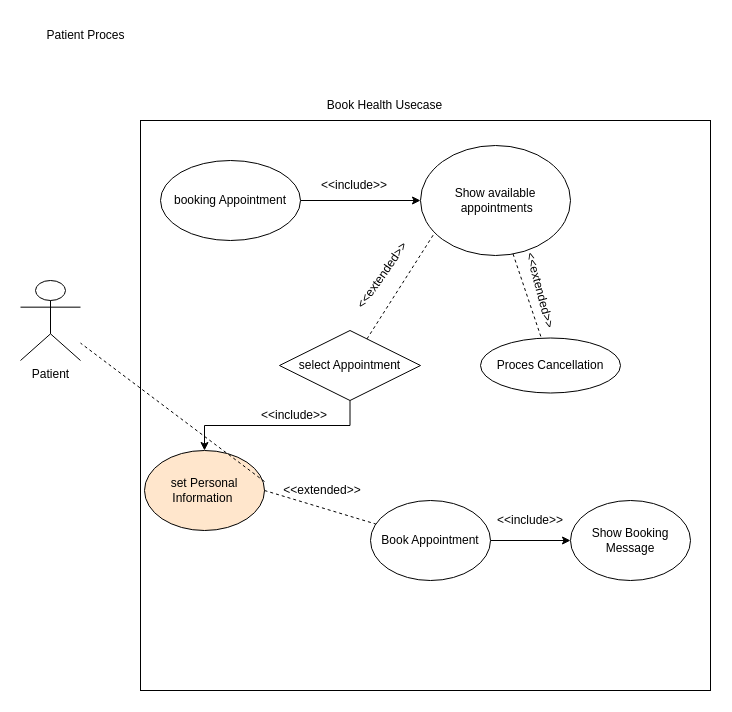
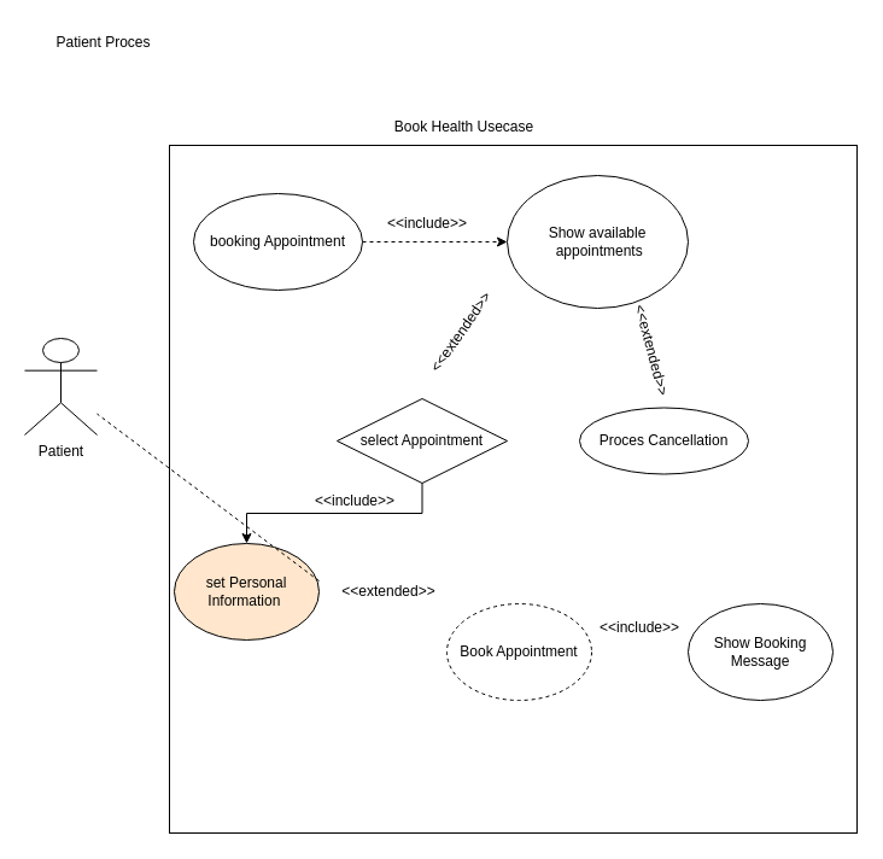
  <mxCell id="0" />
  <mxCell id="1" parent="0" />
  <mxCell id="2" value="" style="whiteSpace=wrap;html=1;aspect=fixed;" vertex="1" parent="1"><mxGeometry x="140" y="120" width="570" height="570" as="geometry" /></mxCell>
  <mxCell id="3" value="Book Health Usecase" style="text;html=1;align=center;verticalAlign=middle;resizable=0;points=[];autosize=1;strokeColor=none;fillColor=none;" vertex="1" parent="1"><mxGeometry x="304" y="90" width="160" height="30" as="geometry" /></mxCell>
  <mxCell id="4" value="Patient Proces" style="text;html=1;align=center;verticalAlign=middle;resizable=0;points=[];autosize=1;strokeColor=none;fillColor=none;" vertex="1" parent="1"><mxGeometry x="30" y="20" width="110" height="30" as="geometry" /></mxCell>
  <mxCell id="5" value="Patient" style="shape=umlActor;verticalLabelPosition=bottom;verticalAlign=top;html=1;outlineConnect=0;" vertex="1" parent="1"><mxGeometry x="20" y="280" width="60" height="80" as="geometry" /></mxCell>
- <mxCell id="6" style="edgeStyle=orthogonalEdgeStyle;rounded=0;orthogonalLoop=1;jettySize=auto;html=1;exitX=1;exitY=0.5;exitDx=0;exitDy=0;" edge="1" parent="1" source="7" target="8"><mxGeometry relative="1" as="geometry" /></mxCell>
+ <mxCell id="6" style="edgeStyle=orthogonalEdgeStyle;rounded=0;orthogonalLoop=1;jettySize=auto;html=1;exitX=1;exitY=0.5;exitDx=0;exitDy=0;dashed=1;" edge="1" parent="1" source="7" target="8"><mxGeometry relative="1" as="geometry" /></mxCell>
  <mxCell id="7" value="booking Appointment" style="ellipse;whiteSpace=wrap;html=1;" vertex="1" parent="1"><mxGeometry x="160" y="160" width="140" height="80" as="geometry" /></mxCell>
  <mxCell id="8" value="Show available&lt;br style=&quot;border-color: var(--border-color);&quot;&gt;&amp;nbsp;appointments" style="ellipse;whiteSpace=wrap;html=1;" vertex="1" parent="1"><mxGeometry x="420" y="145" width="150" height="110" as="geometry" /></mxCell>
  <mxCell id="9" value="&amp;lt;&amp;lt;include&amp;gt;&amp;gt;" style="text;html=1;strokeColor=none;fillColor=none;align=center;verticalAlign=middle;whiteSpace=wrap;rounded=0;" vertex="1" parent="1"><mxGeometry x="324" y="170" width="60" height="30" as="geometry" /></mxCell>
  <mxCell id="10" style="edgeStyle=orthogonalEdgeStyle;rounded=0;orthogonalLoop=1;jettySize=auto;html=1;exitX=0.5;exitY=1;exitDx=0;exitDy=0;entryX=0.5;entryY=0;entryDx=0;entryDy=0;" edge="1" parent="1" source="11" target="17"><mxGeometry relative="1" as="geometry" /></mxCell>
  <mxCell id="11" value="select Appointment" style="rhombus;whiteSpace=wrap;html=1;" vertex="1" parent="1"><mxGeometry x="279" y="330" width="141" height="70" as="geometry" /></mxCell>
- <mxCell id="12" value="" style="endArrow=none;dashed=1;html=1;rounded=0;entryX=0.087;entryY=0.809;entryDx=0;entryDy=0;entryPerimeter=0;" edge="1" parent="1" source="11" target="8"><mxGeometry width="50" height="50" relative="1" as="geometry"><mxPoint x="600" y="440" as="sourcePoint" /><mxPoint x="650" y="390" as="targetPoint" /></mxGeometry></mxCell>
  <mxCell id="13" value="&amp;lt;&amp;lt;extended&amp;gt;&amp;gt;" style="text;html=1;strokeColor=none;fillColor=none;align=center;verticalAlign=middle;whiteSpace=wrap;rounded=0;rotation=-55;" vertex="1" parent="1"><mxGeometry x="352" y="260" width="60" height="30" as="geometry" /></mxCell>
- <mxCell id="14" value="" style="endArrow=none;dashed=1;html=1;rounded=0;" edge="1" parent="1" source="8" target="15"><mxGeometry width="50" height="50" relative="1" as="geometry"><mxPoint x="600" y="440" as="sourcePoint" /><mxPoint x="660" y="390" as="targetPoint" /></mxGeometry></mxCell>
  <mxCell id="15" value="Proces Cancellation" style="ellipse;whiteSpace=wrap;html=1;" vertex="1" parent="1"><mxGeometry x="480" y="337.5" width="140" height="55" as="geometry" /></mxCell>
  <mxCell id="16" value="&amp;lt;&amp;lt;extended&amp;gt;&amp;gt;" style="text;html=1;strokeColor=none;fillColor=none;align=center;verticalAlign=middle;whiteSpace=wrap;rounded=0;rotation=75;" vertex="1" parent="1"><mxGeometry x="510" y="275" width="60" height="30" as="geometry" /></mxCell>
  <mxCell id="17" value="set Personal Information&amp;nbsp;" style="ellipse;whiteSpace=wrap;html=1;fillColor=#ffe6cc;" vertex="1" parent="1"><mxGeometry x="144" y="450" width="120" height="80" as="geometry" /></mxCell>
  <mxCell id="18" value="&amp;lt;&amp;lt;include&amp;gt;&amp;gt;" style="text;html=1;strokeColor=none;fillColor=none;align=center;verticalAlign=middle;whiteSpace=wrap;rounded=0;" vertex="1" parent="1"><mxGeometry x="264" y="400" width="60" height="30" as="geometry" /></mxCell>
- <mxCell id="19" value="" style="edgeStyle=orthogonalEdgeStyle;rounded=0;orthogonalLoop=1;jettySize=auto;html=1;" edge="1" parent="1" source="20" target="24"><mxGeometry relative="1" as="geometry" /></mxCell>
- <mxCell id="20" value="Book Appointment" style="ellipse;whiteSpace=wrap;html=1;" vertex="1" parent="1"><mxGeometry x="370" y="500" width="120" height="80" as="geometry" /></mxCell>
- <mxCell id="21" value="" style="endArrow=none;dashed=1;html=1;rounded=0;exitX=1;exitY=0.5;exitDx=0;exitDy=0;" edge="1" parent="1" source="17" target="20"><mxGeometry width="50" height="50" relative="1" as="geometry"><mxPoint x="600" y="440" as="sourcePoint" /><mxPoint x="650" y="390" as="targetPoint" /></mxGeometry></mxCell>
+ <mxCell id="20" value="Book Appointment" style="ellipse;whiteSpace=wrap;html=1;dashed=1;" vertex="1" parent="1"><mxGeometry x="370" y="500" width="120" height="80" as="geometry" /></mxCell>
  <mxCell id="22" value="" style="endArrow=none;dashed=1;html=1;rounded=0;exitX=1;exitY=0.388;exitDx=0;exitDy=0;exitPerimeter=0;" edge="1" parent="1" source="17" target="5"><mxGeometry width="50" height="50" relative="1" as="geometry"><mxPoint x="274" y="500" as="sourcePoint" /><mxPoint x="235.144" y="611.245" as="targetPoint" /></mxGeometry></mxCell>
  <mxCell id="23" value="&amp;lt;&amp;lt;extended&amp;gt;&amp;gt;" style="text;html=1;strokeColor=none;fillColor=none;align=center;verticalAlign=middle;whiteSpace=wrap;rounded=0;rotation=0;" vertex="1" parent="1"><mxGeometry x="292" y="475" width="60" height="30" as="geometry" /></mxCell>
  <mxCell id="24" value="Show Booking Message" style="ellipse;whiteSpace=wrap;html=1;" vertex="1" parent="1"><mxGeometry x="570" y="500" width="120" height="80" as="geometry" /></mxCell>
  <mxCell id="25" value="&amp;lt;&amp;lt;include&amp;gt;&amp;gt;" style="text;html=1;strokeColor=none;fillColor=none;align=center;verticalAlign=middle;whiteSpace=wrap;rounded=0;" vertex="1" parent="1"><mxGeometry x="500" y="505" width="60" height="30" as="geometry" /></mxCell>
